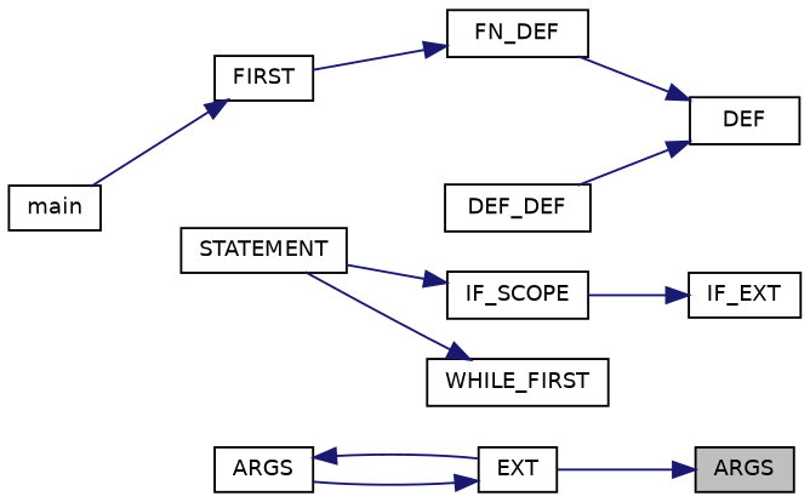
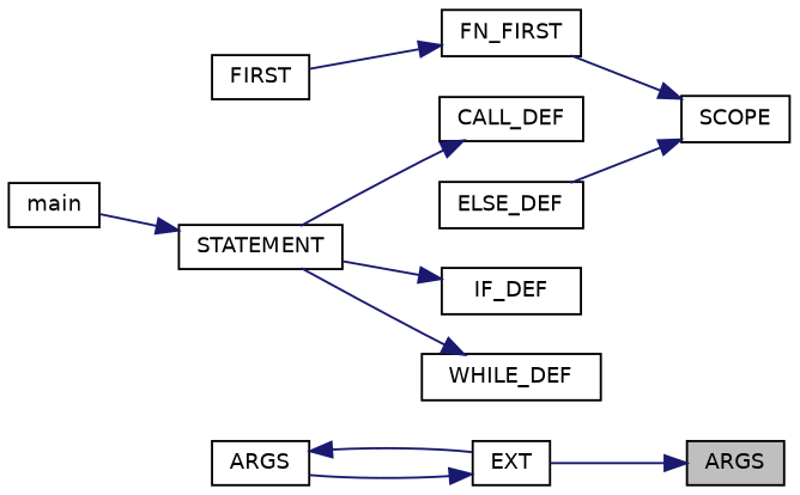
  digraph {
    rankdir=RL
    node [color=black fillcolor=white fontname=Helvetica fontsize=10 shape=record style=filled]
    edge [color=midnightblue dir=back fontname=Helvetica fontsize=10 labelfontname=Helvetica labelfontsize=10 style=solid]
    n1 [fillcolor=grey75 fontcolor=black height=0.2 label=ARGS width=0.4]
    n2 [height=0.2 label=EXT width=0.4]
    n3 [height=0.2 label=ARGS width=0.4]
+   n4 [height=0.2 label=CALL_DEF width=0.4]
    n5 [height=0.2 label=STATEMENT width=0.4]
-   n6 [height=0.2 label=DEF width=0.4]
-   n7 [height=0.2 label=DEF_DEF width=0.4]
-   n8 [height=0.2 label=FN_DEF width=0.4]
+   n6 [height=0.2 label=SCOPE width=0.4]
+   n7 [height=0.2 label=ELSE_DEF width=0.4]
+   n8 [height=0.2 label=FN_FIRST width=0.4]
    n9 [height=0.2 label=FIRST width=0.4]
-   n10 [height=0.2 label=IF_EXT width=0.4]
-   n11 [height=0.2 label=IF_SCOPE width=0.4]
-   n12 [height=0.2 label=WHILE_FIRST width=0.4]
+   n11 [height=0.2 label=IF_DEF width=0.4]
+   n12 [height=0.2 label=WHILE_DEF width=0.4]
    n13 [height=0.2 label=main width=0.4]
    n1 -> n2
    n2 -> n3
    n3 -> n2
+   n4 -> n5
    n6 -> n7
    n6 -> n8
    n8 -> n9
-   n9 -> n13
-   n10 -> n11
+   n5 -> n13
    n11 -> n5
    n12 -> n5
  }
